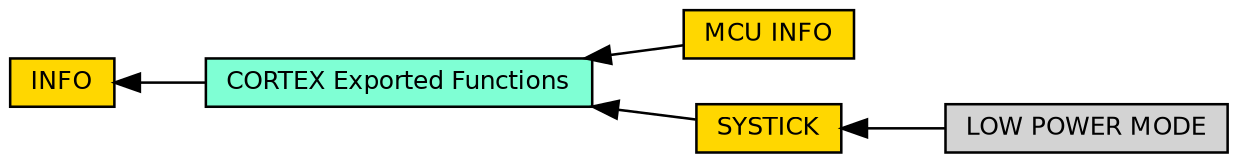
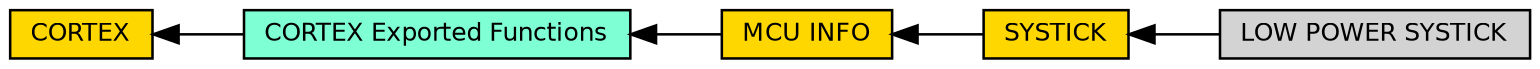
  digraph {
    rankdir=LR
    node [color=black fillcolor=gold fontname=Helvetica fontsize=10 shape=box style=filled]
    edge [dir=back fontname=Helvetica fontsize=10 labelfontname=Helvetica labelfontsize=10 shape=plaintext style=solid]
    n1 [height=0.2 label="MCU INFO" width=0.4]
    n2 [fillcolor=aquamarine fontcolor=black height=0.2 label="CORTEX Exported Functions" width=0.4]
    n3 [height=0.2 label=SYSTICK width=0.4]
-   n4 [fillcolor=lightgrey height=0.2 label="LOW POWER MODE" width=0.4]
-   n5 [height=0.2 label=INFO width=0.4]
+   n4 [fillcolor=lightgrey height=0.2 label="LOW POWER SYSTICK" width=0.4]
+   n5 [height=0.2 label=CORTEX width=0.4]
    n2 -> n1
-   n2 -> n3
+   n1 -> n3
    n3 -> n4
    n5 -> n2
  }
